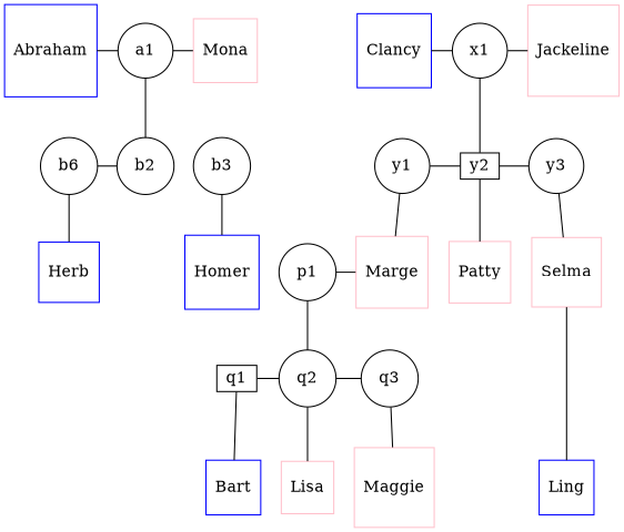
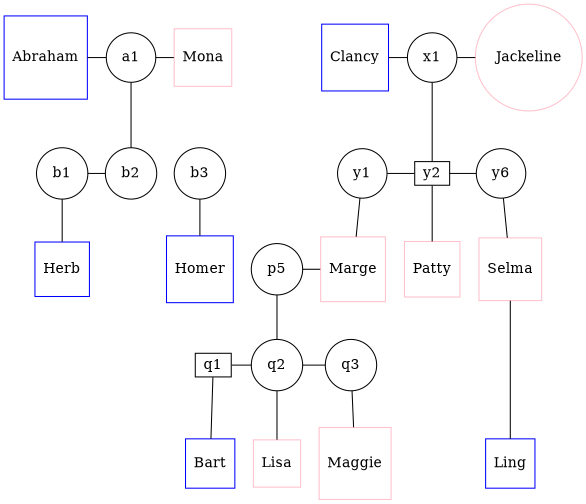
  digraph {
    node [regular=1 shape=box]
    edge [dir=none]
    Abraham [color=blue]
    a1 [height=0.01 shape=circle width=0.01 regular=""]
    Mona [color=pink]
-   b1 [height=0.01 shape=circle width=0.01 label=b6 regular=""]
+   b1 [height=0.01 shape=circle width=0.01 regular=""]
    b2 [height=0.01 shape=circle width=0.01 regular=""]
    b3 [height=0.01 shape=circle width=0.01 regular=""]
    Herb [color=blue]
    Homer [color=blue]
-   p1 [height=0.01 shape=circle width=0.01 regular=""]
+   p1 [height=0.01 shape=circle width=0.01 label=p5 regular=""]
    Marge [color=pink]
    q1 [height=0.01 width=0.01 regular=""]
    q2 [height=0.01 shape=circle width=0.01 regular=""]
    q3 [height=0.01 shape=circle width=0.01 regular=""]
    Bart [color=blue]
    Lisa [color=pink]
    Maggie [color=pink]
    Clancy [color=blue]
    x1 [height=0.01 shape=circle width=0.01 regular=""]
-   Jackeline [color=pink]
+   Jackeline [color=pink shape=circle]
    y1 [height=0.01 shape=circle width=0.01 regular=""]
    y2 [height=0.01 width=0.01 regular=""]
-   y3 [height=0.01 shape=circle width=0.01 regular=""]
+   y3 [height=0.01 shape=circle width=0.01 label=y6 regular=""]
    Patty [color=pink]
    Selma [color=pink]
    Ling [color=blue]
    subgraph sub_1 {
      rank=same
      Abraham
      a1
      Mona
    }
    subgraph sub_2 {
      rank=same
      b1
      b2
      b3
    }
    subgraph sub_3 {
      rank=same
      Herb
      Homer
    }
    subgraph sub_4 {
      rank=same
      Homer
      p1
      Marge
    }
    subgraph sub_5 {
      rank=same
      q1
      q2
      q3
    }
    subgraph sub_6 {
      rank=same
      Bart
      Lisa
      Maggie
    }
    subgraph sub_7 {
      rank=same
      Clancy
      x1
      Jackeline
    }
    subgraph sub_8 {
      rank=same
      y1
      y2
      y3
    }
    subgraph sub_9 {
      rank=same
      Marge
      Patty
      Selma
    }
    subgraph sub_10 {
      rank=same
      Bart
      Ling
    }
    Abraham -> a1
    a1 -> Mona
    a1 -> b2
    b1 -> b2
    b1 -> Herb
    b3 -> Homer
    p1 -> Marge
    p1 -> q2
    q1 -> q2
    q1 -> Bart
    q2 -> q3
    q2 -> Lisa
    q3 -> Maggie
    Clancy -> x1
    x1 -> Jackeline
    x1 -> y2
    y1 -> Marge
    y1 -> y2
    y2 -> y3
    y2 -> Patty
    y3 -> Selma
    Selma -> Ling
  }
